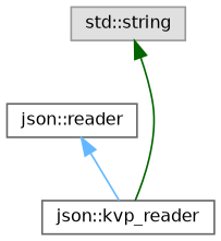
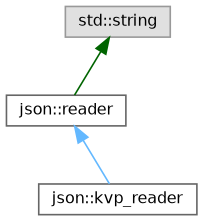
  digraph {
    rankdir=TB
    node [color=grey40 fillcolor=white fontname=Helvetica fontsize=10 shape=box style=filled]
    edge [dir=back fontname=Helvetica fontsize=10 labelfontname=Helvetica labelfontsize=10 style=solid]
    n1 [color=grey60 fillcolor="#E0E0E0" height=0.2 label="std::string" width=0.4]
    n2 [height=0.2 label="json::reader" width=0.4]
    n3 [height=0.2 label="json::kvp_reader" width=0.4]
-   n1 -> n3 [color=darkgreen]
+   n1 -> n2 [color=darkgreen]
    n2 -> n3 [color=steelblue1]
  }
